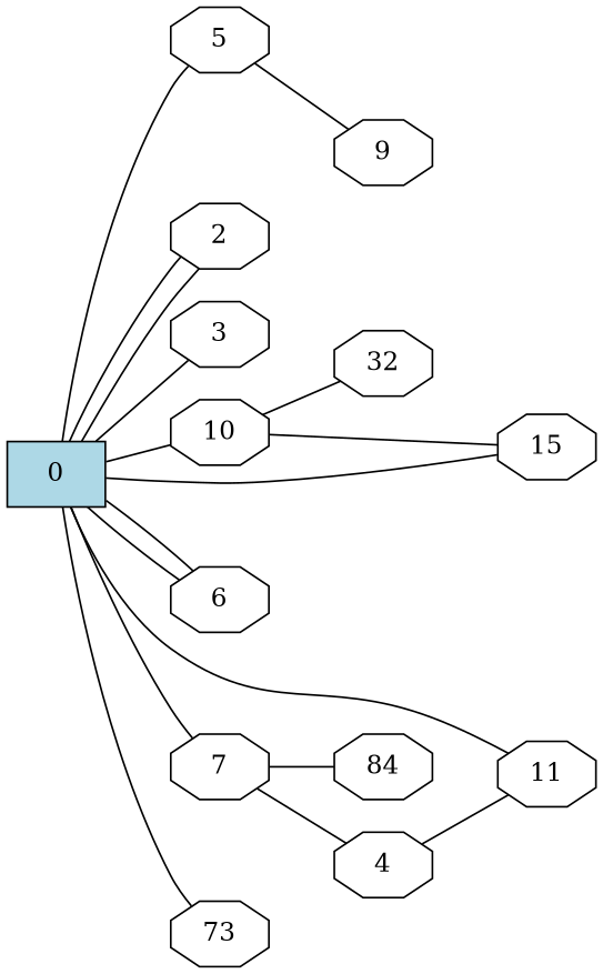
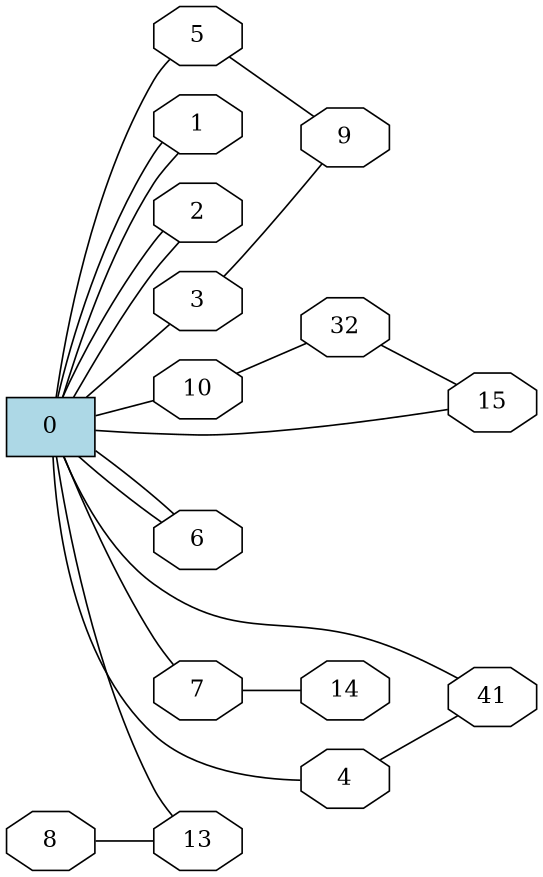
  graph {
    rankdir=LR
    node [shape=octagon]
    0 [fillcolor=lightblue shape=box style=filled]
+   1
    2
    3
    4
    5
    6
    7
    10
-   11
-   13 [label=73]
+   11 [label=41]
+   13
    15
    9
-   14 [label=84]
+   14
+   8
    n16 [label=32]
+   0 -- 1
+   0 -- 1
    0 -- 2
    0 -- 2
    0 -- 3
-   7 -- 4
+   0 -- 4
    0 -- 5
    0 -- 6
    0 -- 6
    0 -- 7
    0 -- 10
    0 -- 11
    0 -- 13
    0 -- 15
+   3 -- 9
    4 -- 11
    5 -- 9
    7 -- 14
    10 -- n16
-   10 -- 15
+   8 -- 13
+   n16 -- 15
  }
